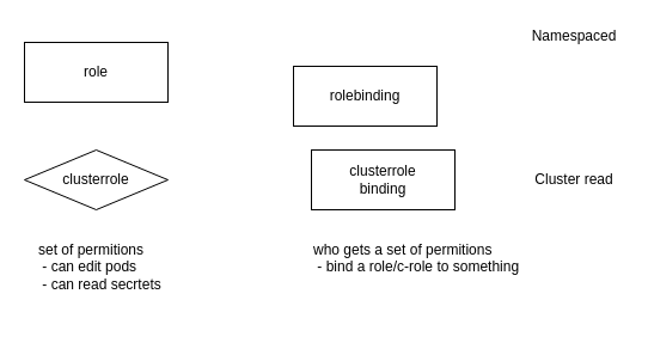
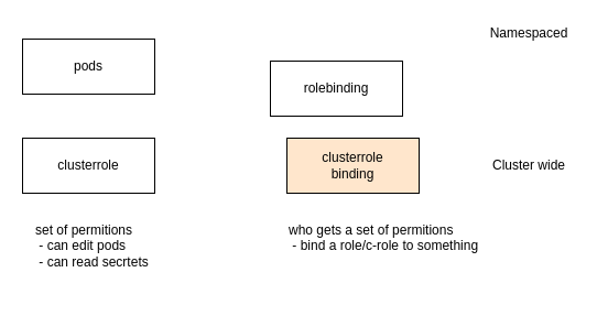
  <mxCell id="0" />
  <mxCell id="1" parent="0" />
- <mxCell id="2" value="role" style="rounded=0;whiteSpace=wrap;html=1;" vertex="1" parent="1"><mxGeometry x="20" y="35" width="120" height="50" as="geometry" /></mxCell>
- <mxCell id="3" value="clusterrole" style="rhombus;whiteSpace=wrap;html=1;" vertex="1" parent="1"><mxGeometry x="20" y="125" width="120" height="50" as="geometry" /></mxCell>
+ <mxCell id="2" value="pods" style="rounded=0;whiteSpace=wrap;html=1;" vertex="1" parent="1"><mxGeometry x="20" y="35" width="120" height="50" as="geometry" /></mxCell>
+ <mxCell id="3" value="clusterrole" style="rounded=0;whiteSpace=wrap;html=1;" vertex="1" parent="1"><mxGeometry x="20" y="125" width="120" height="50" as="geometry" /></mxCell>
  <mxCell id="4" value="who gets a set of permitions&lt;br&gt;&amp;nbsp;- bind a role/c-role to something" style="text;html=1;strokeColor=none;fillColor=none;align=left;verticalAlign=top;whiteSpace=wrap;rounded=0;labelPosition=center;verticalLabelPosition=middle;" vertex="1" parent="1"><mxGeometry x="260" y="195" width="190" height="80" as="geometry" /></mxCell>
  <mxCell id="5" value="rolebinding" style="rounded=0;whiteSpace=wrap;html=1;" vertex="1" parent="1"><mxGeometry x="245" y="55" width="120" height="50" as="geometry" /></mxCell>
- <mxCell id="6" value="clusterrole&lt;br&gt;binding" style="rounded=0;whiteSpace=wrap;html=1;" vertex="1" parent="1"><mxGeometry x="260" y="125" width="120" height="50" as="geometry" /></mxCell>
+ <mxCell id="6" value="clusterrole&lt;br&gt;binding" style="rounded=0;whiteSpace=wrap;html=1;fillColor=#ffe6cc;" vertex="1" parent="1"><mxGeometry x="260" y="125" width="120" height="50" as="geometry" /></mxCell>
  <mxCell id="7" value="set of permitions&lt;br&gt;&amp;nbsp;- can edit pods&lt;br&gt;&amp;nbsp;- can read secrtets&amp;nbsp;" style="text;html=1;strokeColor=none;fillColor=none;align=left;verticalAlign=top;whiteSpace=wrap;rounded=0;labelPosition=center;verticalLabelPosition=middle;" vertex="1" parent="1"><mxGeometry x="30" y="195" width="150" height="80" as="geometry" /></mxCell>
- <mxCell id="8" value="Cluster read" style="text;html=1;strokeColor=none;fillColor=none;align=center;verticalAlign=middle;whiteSpace=wrap;rounded=0;" vertex="1" parent="1"><mxGeometry x="440" y="140" width="80" height="20" as="geometry" /></mxCell>
+ <mxCell id="8" value="Cluster wide" style="text;html=1;strokeColor=none;fillColor=none;align=center;verticalAlign=middle;whiteSpace=wrap;rounded=0;" vertex="1" parent="1"><mxGeometry x="440" y="140" width="80" height="20" as="geometry" /></mxCell>
  <mxCell id="9" value="Namespaced" style="text;html=1;strokeColor=none;fillColor=none;align=center;verticalAlign=middle;whiteSpace=wrap;rounded=0;" vertex="1" parent="1"><mxGeometry x="440" y="20" width="80" height="20" as="geometry" /></mxCell>
